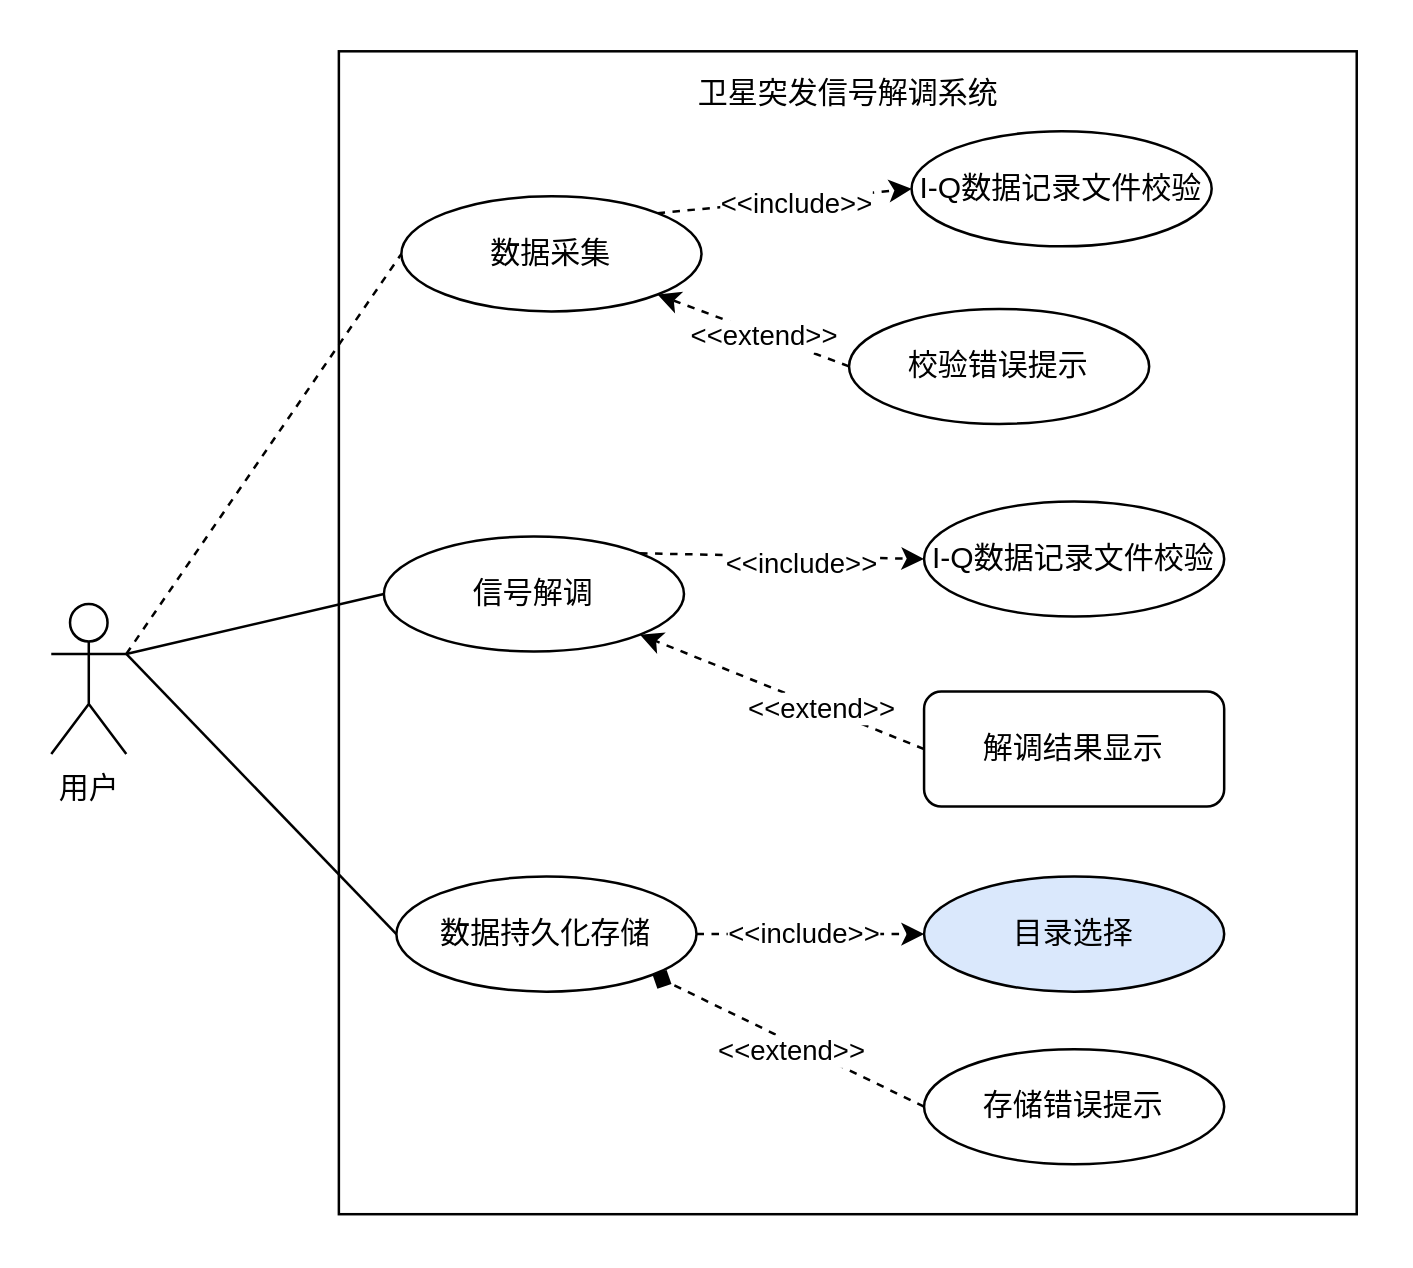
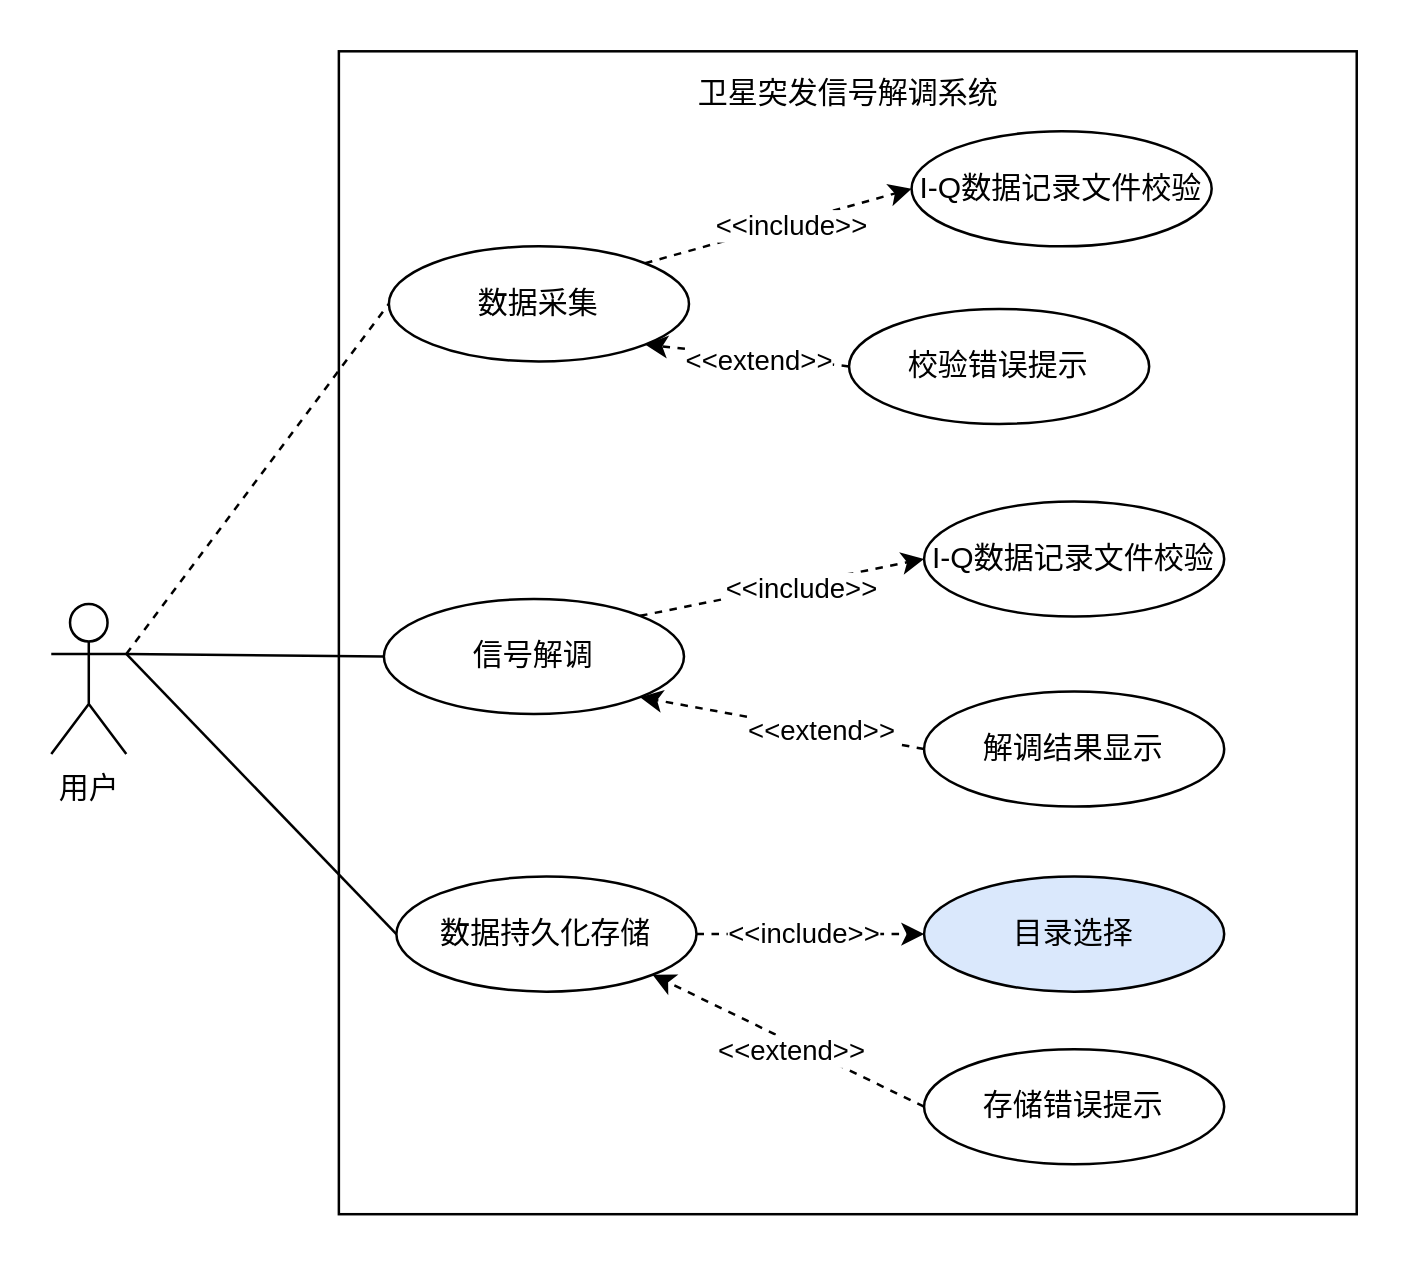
  <mxCell id="0" />
  <mxCell id="1" parent="0" />
  <mxCell id="2" value="" style="rounded=0;whiteSpace=wrap;html=1;" vertex="1" parent="1"><mxGeometry x="135" y="20" width="407" height="465" as="geometry" /></mxCell>
  <mxCell id="3" style="rounded=0;orthogonalLoop=1;jettySize=auto;html=1;exitX=1;exitY=0.333;exitDx=0;exitDy=0;exitPerimeter=0;entryX=0;entryY=0.5;entryDx=0;entryDy=0;endArrow=none;startFill=0;dashed=1;" edge="1" parent="1" source="6" target="9"><mxGeometry relative="1" as="geometry" /></mxCell>
  <mxCell id="4" style="rounded=0;orthogonalLoop=1;jettySize=auto;html=1;exitX=1;exitY=0.333;exitDx=0;exitDy=0;exitPerimeter=0;entryX=0;entryY=0.5;entryDx=0;entryDy=0;endArrow=none;startFill=0;" edge="1" parent="1" source="6" target="12"><mxGeometry relative="1" as="geometry" /></mxCell>
  <mxCell id="5" style="rounded=0;orthogonalLoop=1;jettySize=auto;html=1;exitX=1;exitY=0.333;exitDx=0;exitDy=0;exitPerimeter=0;entryX=0;entryY=0.5;entryDx=0;entryDy=0;endArrow=none;startFill=0;" edge="1" parent="1" source="6" target="15"><mxGeometry relative="1" as="geometry" /></mxCell>
  <mxCell id="6" value="用户" style="shape=umlActor;verticalLabelPosition=bottom;verticalAlign=top;html=1;outlineConnect=0;" vertex="1" parent="1"><mxGeometry x="20" y="241" width="30" height="60" as="geometry" /></mxCell>
  <mxCell id="7" style="rounded=0;orthogonalLoop=1;jettySize=auto;html=1;exitX=1;exitY=0;exitDx=0;exitDy=0;entryX=0;entryY=0.5;entryDx=0;entryDy=0;dashed=1;" edge="1" parent="1" source="9" target="16"><mxGeometry relative="1" as="geometry" /></mxCell>
  <mxCell id="8" value="&amp;lt;&amp;lt;include&amp;gt;&amp;gt;" style="edgeLabel;html=1;align=center;verticalAlign=middle;resizable=0;points=[];" vertex="1" connectable="0" parent="7"><mxGeometry x="0.083" y="-1" relative="1" as="geometry"><mxPoint as="offset" /></mxGeometry></mxCell>
- <mxCell id="9" value="数据采集" style="ellipse;whiteSpace=wrap;html=1;" vertex="1" parent="1"><mxGeometry x="160" y="78" width="120" height="46" as="geometry" /></mxCell>
+ <mxCell id="9" value="数据采集" style="ellipse;whiteSpace=wrap;html=1;" vertex="1" parent="1"><mxGeometry x="155" y="98" width="120" height="46" as="geometry" /></mxCell>
  <mxCell id="10" style="rounded=0;orthogonalLoop=1;jettySize=auto;html=1;exitX=1;exitY=0;exitDx=0;exitDy=0;entryX=0;entryY=0.5;entryDx=0;entryDy=0;dashed=1;" edge="1" parent="1" source="12" target="20"><mxGeometry relative="1" as="geometry" /></mxCell>
  <mxCell id="11" value="&amp;lt;&amp;lt;include&amp;gt;&amp;gt;" style="edgeLabel;html=1;align=center;verticalAlign=middle;resizable=0;points=[];" vertex="1" connectable="0" parent="10"><mxGeometry x="0.124" y="-2" relative="1" as="geometry"><mxPoint as="offset" /></mxGeometry></mxCell>
- <mxCell id="12" value="信号解调" style="ellipse;whiteSpace=wrap;html=1;" vertex="1" parent="1"><mxGeometry x="153" y="214" width="120" height="46" as="geometry" /></mxCell>
+ <mxCell id="12" value="信号解调" style="ellipse;whiteSpace=wrap;html=1;" vertex="1" parent="1"><mxGeometry x="153" y="239" width="120" height="46" as="geometry" /></mxCell>
  <mxCell id="13" style="rounded=0;orthogonalLoop=1;jettySize=auto;html=1;exitX=1;exitY=0.5;exitDx=0;exitDy=0;entryX=0;entryY=0.5;entryDx=0;entryDy=0;dashed=1;" edge="1" parent="1" source="15" target="24"><mxGeometry relative="1" as="geometry" /></mxCell>
  <mxCell id="14" value="&amp;lt;&amp;lt;include&amp;gt;&amp;gt;" style="edgeLabel;html=1;align=center;verticalAlign=middle;resizable=0;points=[];" vertex="1" connectable="0" parent="13"><mxGeometry x="-0.081" y="1" relative="1" as="geometry"><mxPoint as="offset" /></mxGeometry></mxCell>
  <mxCell id="15" value="数据持久化存储" style="ellipse;whiteSpace=wrap;html=1;" vertex="1" parent="1"><mxGeometry x="158" y="350" width="120" height="46" as="geometry" /></mxCell>
  <mxCell id="16" value="I-Q数据记录文件校验" style="ellipse;whiteSpace=wrap;html=1;" vertex="1" parent="1"><mxGeometry x="364" y="52" width="120" height="46" as="geometry" /></mxCell>
  <mxCell id="17" style="rounded=0;orthogonalLoop=1;jettySize=auto;html=1;exitX=0;exitY=0.5;exitDx=0;exitDy=0;entryX=1;entryY=1;entryDx=0;entryDy=0;dashed=1;" edge="1" parent="1" source="19" target="9"><mxGeometry relative="1" as="geometry" /></mxCell>
  <mxCell id="18" value="&amp;lt;&amp;lt;extend&amp;gt;&amp;gt;" style="edgeLabel;html=1;align=center;verticalAlign=middle;resizable=0;points=[];" vertex="1" connectable="0" parent="17"><mxGeometry x="-0.091" y="1" relative="1" as="geometry"><mxPoint as="offset" /></mxGeometry></mxCell>
  <mxCell id="19" value="校验错误提示" style="ellipse;whiteSpace=wrap;html=1;" vertex="1" parent="1"><mxGeometry x="339" y="123" width="120" height="46" as="geometry" /></mxCell>
  <mxCell id="20" value="I-Q数据记录文件校验" style="ellipse;whiteSpace=wrap;html=1;" vertex="1" parent="1"><mxGeometry x="369" y="200" width="120" height="46" as="geometry" /></mxCell>
  <mxCell id="21" style="rounded=0;orthogonalLoop=1;jettySize=auto;html=1;exitX=0;exitY=0.5;exitDx=0;exitDy=0;entryX=1;entryY=1;entryDx=0;entryDy=0;dashed=1;" edge="1" parent="1" source="23" target="12"><mxGeometry relative="1" as="geometry" /></mxCell>
  <mxCell id="22" value="&amp;lt;&amp;lt;extend&amp;gt;&amp;gt;" style="edgeLabel;html=1;align=center;verticalAlign=middle;resizable=0;points=[];" vertex="1" connectable="0" parent="21"><mxGeometry x="-0.264" relative="1" as="geometry"><mxPoint as="offset" /></mxGeometry></mxCell>
- <mxCell id="23" value="解调结果显示" style="whiteSpace=wrap;html=1;rounded=1;" vertex="1" parent="1"><mxGeometry x="369" y="276" width="120" height="46" as="geometry" /></mxCell>
+ <mxCell id="23" value="解调结果显示" style="ellipse;whiteSpace=wrap;html=1;" vertex="1" parent="1"><mxGeometry x="369" y="276" width="120" height="46" as="geometry" /></mxCell>
  <mxCell id="24" value="目录选择" style="ellipse;whiteSpace=wrap;html=1;fillColor=#dae8fc;" vertex="1" parent="1"><mxGeometry x="369" y="350" width="120" height="46" as="geometry" /></mxCell>
- <mxCell id="25" style="rounded=0;orthogonalLoop=1;jettySize=auto;html=1;exitX=0;exitY=0.5;exitDx=0;exitDy=0;entryX=1;entryY=1;entryDx=0;entryDy=0;dashed=1;endArrow=diamond;" edge="1" parent="1" source="27" target="15"><mxGeometry relative="1" as="geometry" /></mxCell>
+ <mxCell id="25" style="rounded=0;orthogonalLoop=1;jettySize=auto;html=1;exitX=0;exitY=0.5;exitDx=0;exitDy=0;entryX=1;entryY=1;entryDx=0;entryDy=0;dashed=1;" edge="1" parent="1" source="27" target="15"><mxGeometry relative="1" as="geometry" /></mxCell>
  <mxCell id="26" value="&amp;lt;&amp;lt;extend&amp;gt;&amp;gt;" style="edgeLabel;html=1;align=center;verticalAlign=middle;resizable=0;points=[];" vertex="1" connectable="0" parent="25"><mxGeometry x="0.162" y="1" relative="1" as="geometry"><mxPoint x="10" y="7" as="offset" /></mxGeometry></mxCell>
  <mxCell id="27" value="存储错误提示" style="ellipse;whiteSpace=wrap;html=1;" vertex="1" parent="1"><mxGeometry x="369" y="419" width="120" height="46" as="geometry" /></mxCell>
  <mxCell id="28" value="卫星突发信号解调系统" style="text;html=1;align=center;verticalAlign=middle;whiteSpace=wrap;rounded=0;" vertex="1" parent="1"><mxGeometry x="135" y="22" width="408" height="30" as="geometry" /></mxCell>
